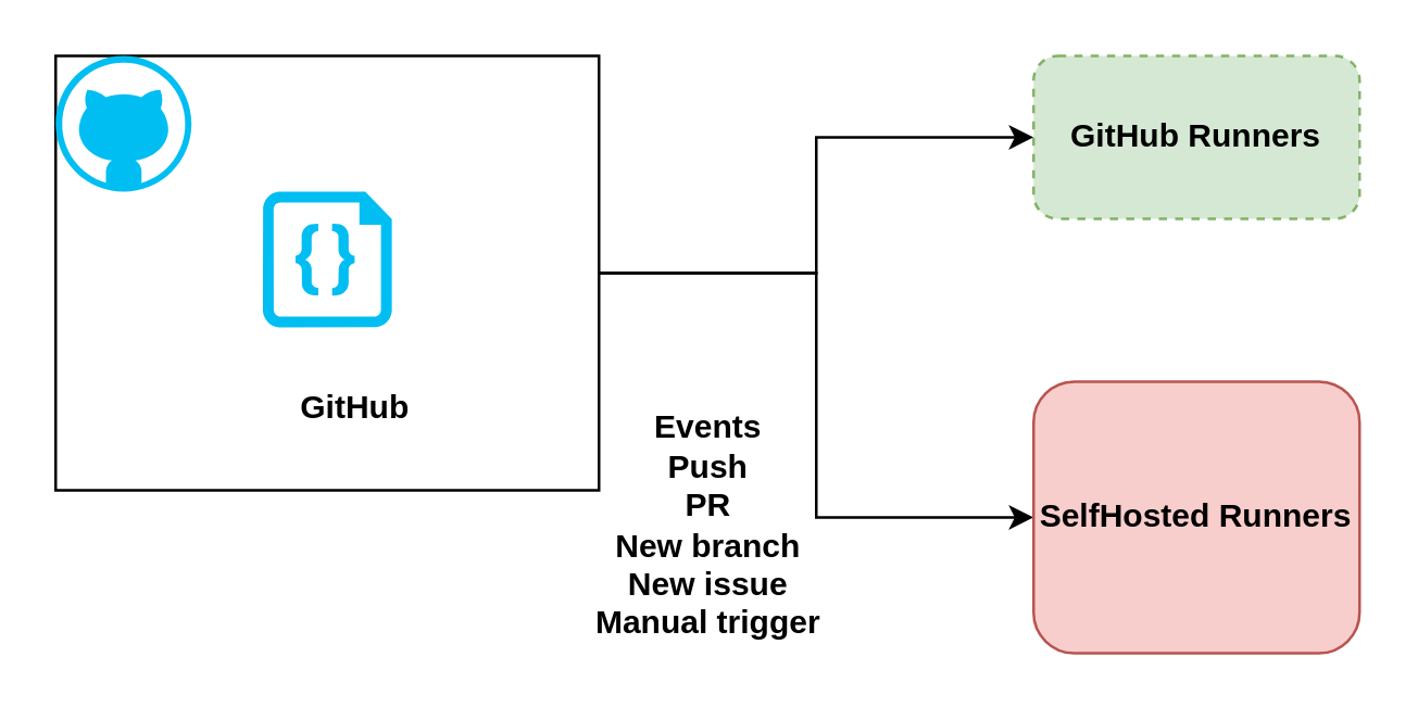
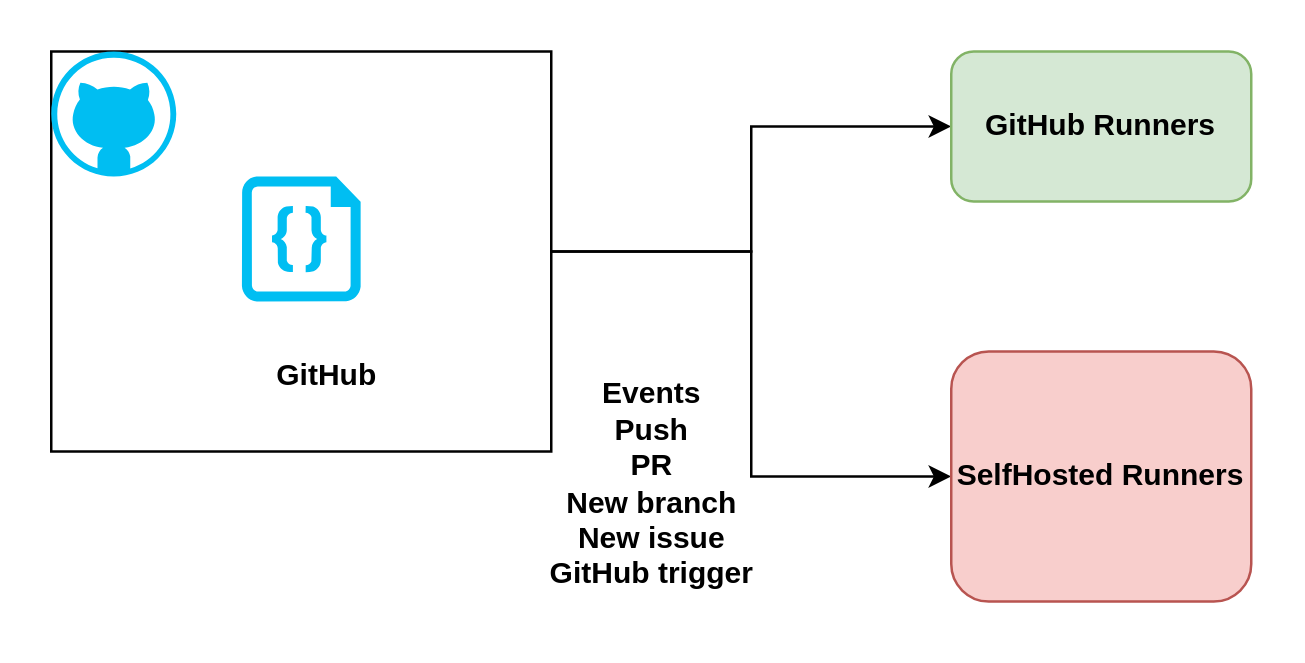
  <mxCell id="0" />
  <mxCell id="1" parent="0" />
  <mxCell id="2" style="edgeStyle=orthogonalEdgeStyle;rounded=0;orthogonalLoop=1;jettySize=auto;html=1;entryX=0;entryY=0.5;entryDx=0;entryDy=0;" edge="1" parent="1" source="4" target="8"><mxGeometry relative="1" as="geometry" /></mxCell>
  <mxCell id="3" style="edgeStyle=orthogonalEdgeStyle;rounded=0;orthogonalLoop=1;jettySize=auto;html=1;" edge="1" parent="1" source="4" target="9"><mxGeometry relative="1" as="geometry" /></mxCell>
  <mxCell id="4" value="" style="rounded=0;whiteSpace=wrap;html=1;" vertex="1" parent="1"><mxGeometry x="20" y="20" width="200" height="160" as="geometry" /></mxCell>
  <mxCell id="5" value="" style="verticalLabelPosition=bottom;html=1;verticalAlign=top;align=center;strokeColor=none;fillColor=#00BEF2;shape=mxgraph.azure.github_code;pointerEvents=1;" vertex="1" parent="1"><mxGeometry x="20" y="20" width="50" height="50" as="geometry" /></mxCell>
  <mxCell id="6" value="&lt;b&gt;GitHub&lt;/b&gt;" style="text;html=1;align=center;verticalAlign=middle;resizable=0;points=[];autosize=1;strokeColor=none;fillColor=none;" vertex="1" parent="1"><mxGeometry x="100" y="135" width="60" height="30" as="geometry" /></mxCell>
  <mxCell id="7" value="" style="verticalLabelPosition=bottom;html=1;verticalAlign=top;align=center;strokeColor=none;fillColor=#00BEF2;shape=mxgraph.azure.code_file;pointerEvents=1;" vertex="1" parent="1"><mxGeometry x="96.25" y="70" width="47.5" height="50" as="geometry" /></mxCell>
- <mxCell id="8" value="&lt;b&gt;GitHub Runners&lt;/b&gt;" style="rounded=1;whiteSpace=wrap;html=1;fillColor=#d5e8d4;strokeColor=#82b366;dashed=1;" vertex="1" parent="1"><mxGeometry x="380" y="20" width="120" height="60" as="geometry" /></mxCell>
+ <mxCell id="8" value="&lt;b&gt;GitHub Runners&lt;/b&gt;" style="rounded=1;whiteSpace=wrap;html=1;fillColor=#d5e8d4;strokeColor=#82b366;" vertex="1" parent="1"><mxGeometry x="380" y="20" width="120" height="60" as="geometry" /></mxCell>
  <mxCell id="9" value="&lt;b&gt;SelfHosted Runners&lt;/b&gt;" style="rounded=1;whiteSpace=wrap;html=1;fillColor=#f8cecc;strokeColor=#b85450;" vertex="1" parent="1"><mxGeometry x="380" y="140" width="120" height="100" as="geometry" /></mxCell>
- <mxCell id="10" value="&lt;b&gt;Events&lt;/b&gt;&lt;div&gt;&lt;b&gt;Push&lt;/b&gt;&lt;/div&gt;&lt;div&gt;&lt;b&gt;PR&lt;/b&gt;&lt;/div&gt;&lt;div&gt;&lt;b&gt;New branch&lt;/b&gt;&lt;/div&gt;&lt;div&gt;&lt;b&gt;New issue&lt;/b&gt;&lt;/div&gt;&lt;div&gt;&lt;b&gt;Manual trigger&lt;/b&gt;&lt;/div&gt;" style="text;html=1;align=center;verticalAlign=middle;resizable=0;points=[];autosize=1;strokeColor=none;fillColor=none;" vertex="1" parent="1"><mxGeometry x="205" y="143" width="110" height="100" as="geometry" /></mxCell>
+ <mxCell id="10" value="&lt;b&gt;Events&lt;/b&gt;&lt;div&gt;&lt;b&gt;Push&lt;/b&gt;&lt;/div&gt;&lt;div&gt;&lt;b&gt;PR&lt;/b&gt;&lt;/div&gt;&lt;div&gt;&lt;b&gt;New branch&lt;/b&gt;&lt;/div&gt;&lt;div&gt;&lt;b&gt;New issue&lt;/b&gt;&lt;/div&gt;&lt;div&gt;&lt;b&gt;GitHub trigger&lt;/b&gt;&lt;/div&gt;" style="text;html=1;align=center;verticalAlign=middle;resizable=0;points=[];autosize=1;strokeColor=none;fillColor=none;" vertex="1" parent="1"><mxGeometry x="205" y="143" width="110" height="100" as="geometry" /></mxCell>
